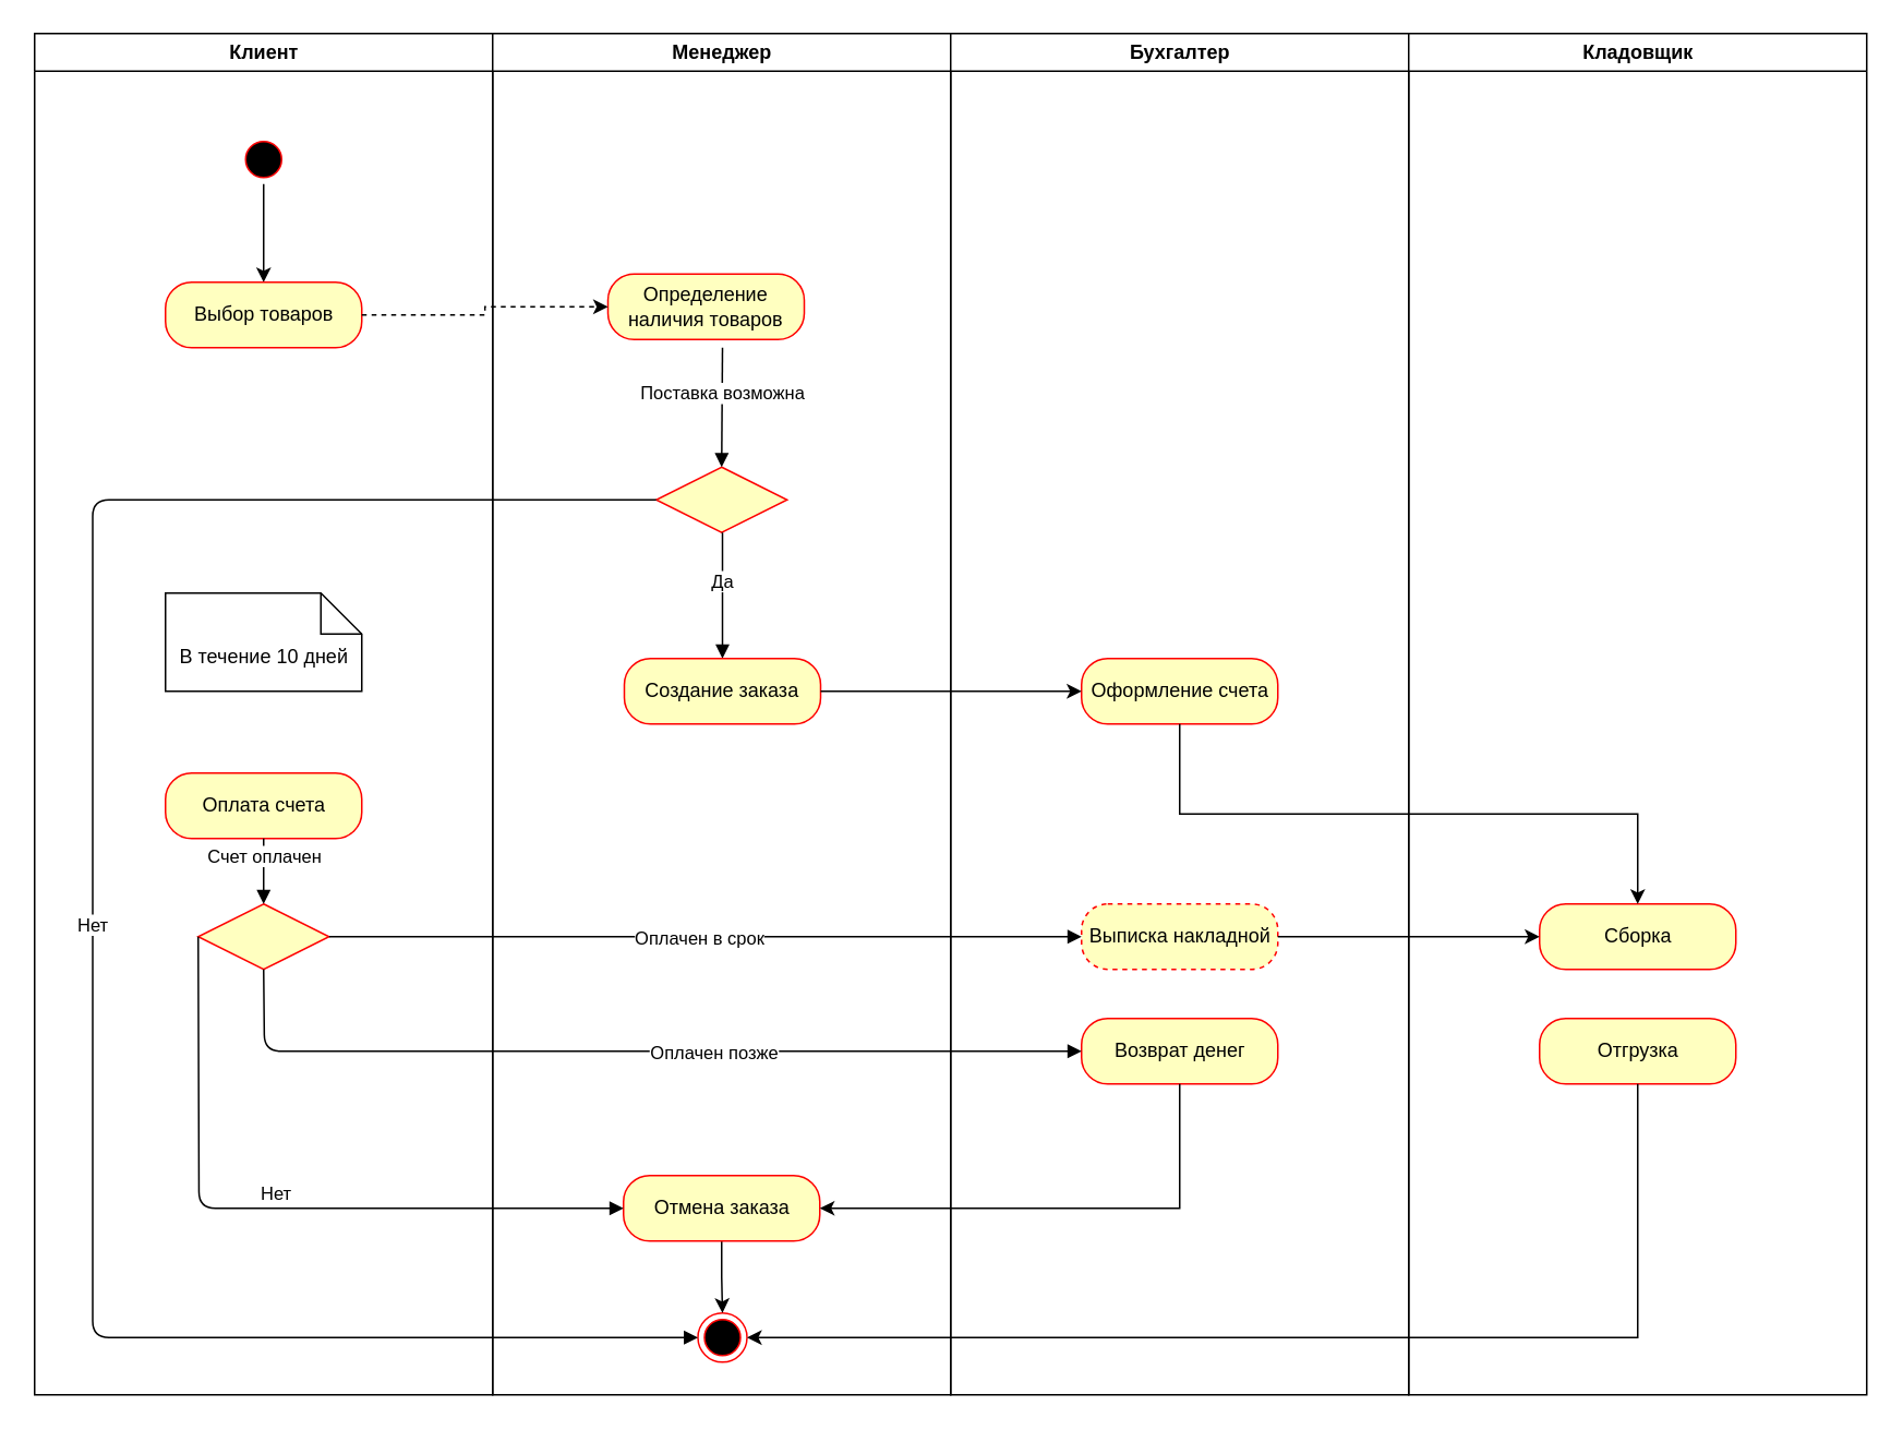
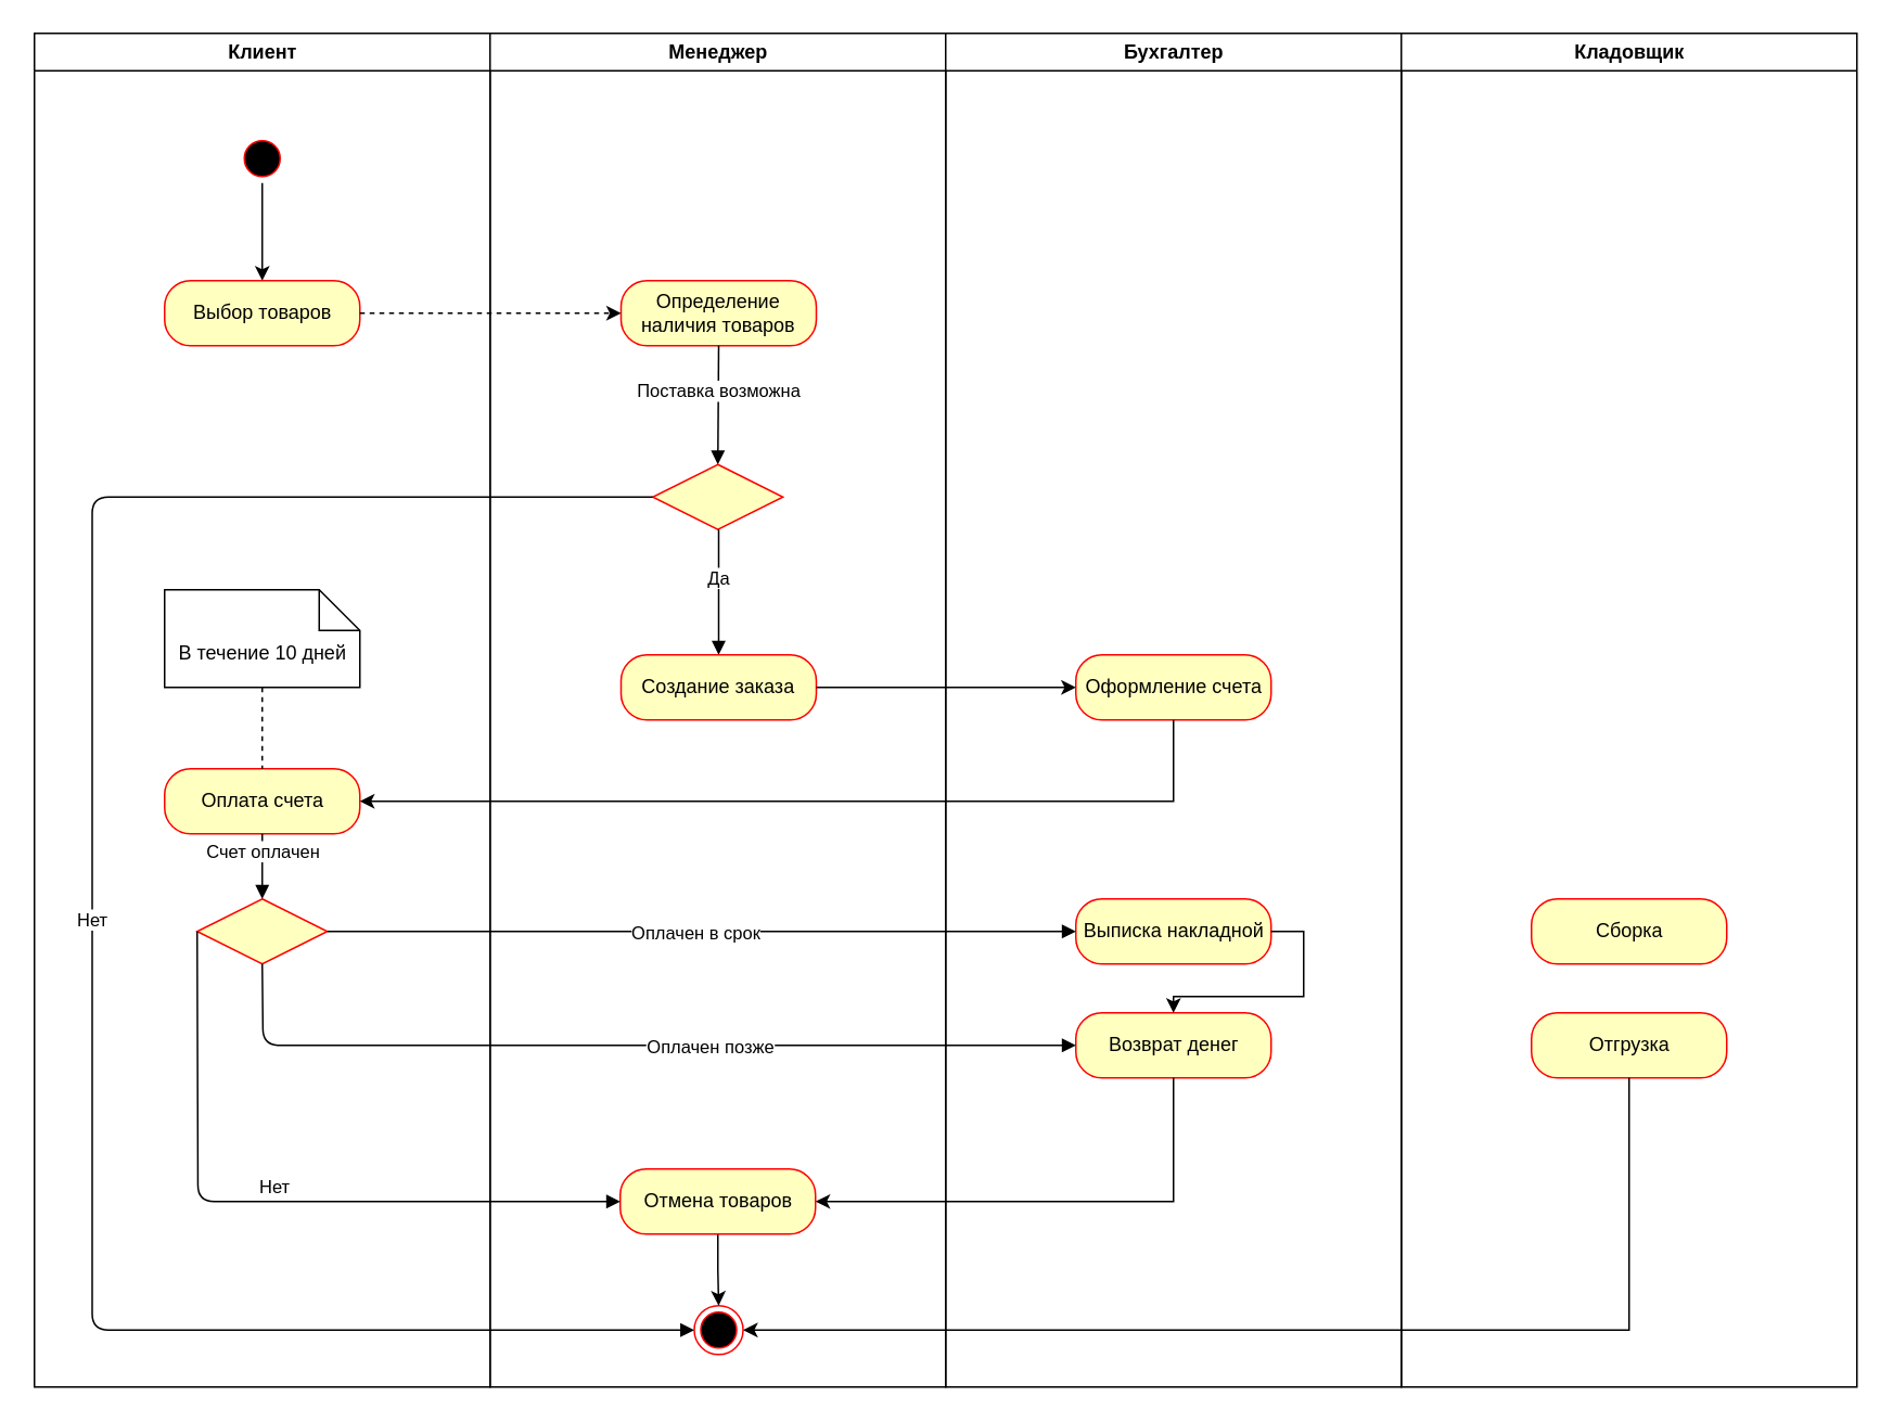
  <mxCell id="0" />
  <mxCell id="1" parent="0" />
  <mxCell id="2" value="Клиент" style="swimlane;whiteSpace=wrap;startSize=23;" parent="1" vertex="1"><mxGeometry x="20.5" y="20" width="280" height="832" as="geometry"><mxRectangle x="164.5" y="128" width="80" height="23" as="alternateBounds" /></mxGeometry></mxCell>
  <mxCell id="3" style="edgeStyle=orthogonalEdgeStyle;rounded=0;orthogonalLoop=1;jettySize=auto;html=1;exitX=0.5;exitY=1;exitDx=0;exitDy=0;entryX=0.5;entryY=0;entryDx=0;entryDy=0;" edge="1" parent="2" source="4" target="5"><mxGeometry relative="1" as="geometry" /></mxCell>
  <mxCell id="4" value="" style="ellipse;html=1;shape=startState;fillColor=#000000;strokeColor=#ff0000;" vertex="1" parent="2"><mxGeometry x="125" y="62" width="30" height="30" as="geometry" /></mxCell>
  <mxCell id="5" value="Выбор товаров" style="rounded=1;whiteSpace=wrap;html=1;arcSize=40;fontColor=#000000;fillColor=#ffffc0;strokeColor=#ff0000;" vertex="1" parent="2"><mxGeometry x="80" y="152" width="120" height="40" as="geometry" /></mxCell>
  <mxCell id="6" value="Оплата счета" style="rounded=1;whiteSpace=wrap;html=1;arcSize=40;fontColor=#000000;fillColor=#ffffc0;strokeColor=#ff0000;" vertex="1" parent="2"><mxGeometry x="80" y="452" width="120" height="40" as="geometry" /></mxCell>
  <mxCell id="7" value="" style="rhombus;whiteSpace=wrap;html=1;fillColor=#ffffc0;strokeColor=#ff0000;" vertex="1" parent="2"><mxGeometry x="100" y="532" width="80" height="40" as="geometry" /></mxCell>
  <mxCell id="8" value="Счет оплачен" style="html=1;verticalAlign=bottom;endArrow=block;exitX=0.5;exitY=1;exitDx=0;exitDy=0;entryX=0.5;entryY=0;entryDx=0;entryDy=0;" edge="1" parent="2" source="6" target="7"><mxGeometry width="80" relative="1" as="geometry"><mxPoint x="145.5" y="512" as="sourcePoint" /><mxPoint x="225.5" y="512" as="targetPoint" /></mxGeometry></mxCell>
+ <mxCell id="9" style="edgeStyle=orthogonalEdgeStyle;rounded=0;orthogonalLoop=1;jettySize=auto;html=1;exitX=0.5;exitY=1;exitDx=0;exitDy=0;exitPerimeter=0;entryX=0.5;entryY=0;entryDx=0;entryDy=0;dashed=1;endArrow=none;endFill=0;" edge="1" parent="2" source="10" target="6"><mxGeometry relative="1" as="geometry" /></mxCell>
  <mxCell id="10" value="В течение 10 дней" style="shape=note2;boundedLbl=1;whiteSpace=wrap;html=1;size=25;verticalAlign=top;align=center;" vertex="1" parent="2"><mxGeometry x="80" y="342" width="120" height="60" as="geometry" /></mxCell>
  <mxCell id="11" value="Менеджер" style="swimlane;whiteSpace=wrap;startSize=23;" parent="1" vertex="1"><mxGeometry x="300.5" y="20" width="280" height="832" as="geometry"><mxRectangle x="444.5" y="128" width="80" height="23" as="alternateBounds" /></mxGeometry></mxCell>
- <mxCell id="12" value="Определение наличия товаров" style="rounded=1;whiteSpace=wrap;html=1;arcSize=40;fontColor=#000000;fillColor=#ffffc0;strokeColor=#ff0000;" vertex="1" parent="11"><mxGeometry x="70.5" y="147" width="120" height="40" as="geometry" /></mxCell>
+ <mxCell id="12" value="Определение наличия товаров" style="rounded=1;whiteSpace=wrap;html=1;arcSize=40;fontColor=#000000;fillColor=#ffffc0;strokeColor=#ff0000;" vertex="1" parent="11"><mxGeometry x="80.5" y="152" width="120" height="40" as="geometry" /></mxCell>
  <mxCell id="13" value="" style="rhombus;whiteSpace=wrap;html=1;fillColor=#ffffc0;strokeColor=#ff0000;" vertex="1" parent="11"><mxGeometry x="100" y="265" width="80" height="40" as="geometry" /></mxCell>
  <mxCell id="14" value="Поставка возможна" style="html=1;verticalAlign=bottom;endArrow=block;entryX=0.5;entryY=0;entryDx=0;entryDy=0;" edge="1" parent="11" target="13"><mxGeometry width="80" relative="1" as="geometry"><mxPoint x="140.5" y="192" as="sourcePoint" /><mxPoint x="140.5" y="262" as="targetPoint" /></mxGeometry></mxCell>
  <mxCell id="15" value="Да" style="html=1;verticalAlign=bottom;endArrow=block;entryX=0.5;entryY=0;entryDx=0;entryDy=0;" edge="1" parent="11" target="16"><mxGeometry width="80" relative="1" as="geometry"><mxPoint x="140.5" y="305" as="sourcePoint" /><mxPoint x="140.5" y="375" as="targetPoint" /></mxGeometry></mxCell>
  <mxCell id="16" value="Создание заказа" style="rounded=1;whiteSpace=wrap;html=1;arcSize=40;fontColor=#000000;fillColor=#ffffc0;strokeColor=#ff0000;" vertex="1" parent="11"><mxGeometry x="80.5" y="382" width="120" height="40" as="geometry" /></mxCell>
  <mxCell id="17" value="" style="ellipse;html=1;shape=endState;fillColor=#000000;strokeColor=#ff0000;" vertex="1" parent="11"><mxGeometry x="125.5" y="782" width="30" height="30" as="geometry" /></mxCell>
  <mxCell id="18" style="edgeStyle=orthogonalEdgeStyle;rounded=0;orthogonalLoop=1;jettySize=auto;html=1;exitX=0.5;exitY=1;exitDx=0;exitDy=0;entryX=0.5;entryY=0;entryDx=0;entryDy=0;" edge="1" parent="11" source="19" target="17"><mxGeometry relative="1" as="geometry" /></mxCell>
- <mxCell id="19" value="Отмена заказа" style="rounded=1;whiteSpace=wrap;html=1;arcSize=40;fontColor=#000000;fillColor=#ffffc0;strokeColor=#ff0000;" vertex="1" parent="11"><mxGeometry x="80" y="698" width="120" height="40" as="geometry" /></mxCell>
+ <mxCell id="19" value="Отмена товаров" style="rounded=1;whiteSpace=wrap;html=1;arcSize=40;fontColor=#000000;fillColor=#ffffc0;strokeColor=#ff0000;" vertex="1" parent="11"><mxGeometry x="80" y="698" width="120" height="40" as="geometry" /></mxCell>
  <mxCell id="20" value="Нет" style="html=1;verticalAlign=bottom;endArrow=block;entryX=0;entryY=0.5;entryDx=0;entryDy=0;exitX=0;exitY=0.5;exitDx=0;exitDy=0;" edge="1" parent="11" source="13" target="17"><mxGeometry width="80" relative="1" as="geometry"><mxPoint x="-174.5" y="672" as="sourcePoint" /><mxPoint x="-94.5" y="672" as="targetPoint" /><Array as="points"><mxPoint x="-244.5" y="285" /><mxPoint x="-244.5" y="552" /><mxPoint x="-244.5" y="797" /></Array></mxGeometry></mxCell>
  <mxCell id="21" value="Бухгалтер" style="swimlane;whiteSpace=wrap" parent="1" vertex="1"><mxGeometry x="580.5" y="20" width="280" height="832" as="geometry"><mxRectangle x="724.5" y="128" width="80" height="23" as="alternateBounds" /></mxGeometry></mxCell>
  <mxCell id="22" value="Оформление счета" style="rounded=1;whiteSpace=wrap;html=1;arcSize=40;fontColor=#000000;fillColor=#ffffc0;strokeColor=#ff0000;" vertex="1" parent="21"><mxGeometry x="80" y="382" width="120" height="40" as="geometry" /></mxCell>
- <mxCell id="23" value="Выписка накладной" style="rounded=1;whiteSpace=wrap;html=1;arcSize=40;fontColor=#000000;fillColor=#ffffc0;strokeColor=#ff0000;dashed=1;" vertex="1" parent="21"><mxGeometry x="80" y="532" width="120" height="40" as="geometry" /></mxCell>
+ <mxCell id="23" value="Выписка накладной" style="rounded=1;whiteSpace=wrap;html=1;arcSize=40;fontColor=#000000;fillColor=#ffffc0;strokeColor=#ff0000;" vertex="1" parent="21"><mxGeometry x="80" y="532" width="120" height="40" as="geometry" /></mxCell>
  <mxCell id="24" value="Возврат денег" style="rounded=1;whiteSpace=wrap;html=1;arcSize=40;fontColor=#000000;fillColor=#ffffc0;strokeColor=#ff0000;" vertex="1" parent="21"><mxGeometry x="80" y="602" width="120" height="40" as="geometry" /></mxCell>
  <mxCell id="25" value="Кладовщик" style="swimlane;whiteSpace=wrap" vertex="1" parent="1"><mxGeometry x="860.5" y="20" width="280" height="832" as="geometry"><mxRectangle x="724.5" y="128" width="80" height="23" as="alternateBounds" /></mxGeometry></mxCell>
  <mxCell id="26" value="Сборка" style="rounded=1;whiteSpace=wrap;html=1;arcSize=40;fontColor=#000000;fillColor=#ffffc0;strokeColor=#ff0000;" vertex="1" parent="25"><mxGeometry x="80" y="532" width="120" height="40" as="geometry" /></mxCell>
  <mxCell id="27" value="Отгрузка" style="rounded=1;whiteSpace=wrap;html=1;arcSize=40;fontColor=#000000;fillColor=#ffffc0;strokeColor=#ff0000;" vertex="1" parent="25"><mxGeometry x="80" y="602" width="120" height="40" as="geometry" /></mxCell>
  <mxCell id="28" style="edgeStyle=orthogonalEdgeStyle;rounded=0;orthogonalLoop=1;jettySize=auto;html=1;exitX=1;exitY=0.5;exitDx=0;exitDy=0;entryX=0;entryY=0.5;entryDx=0;entryDy=0;dashed=1;" edge="1" parent="1" source="5" target="12"><mxGeometry relative="1" as="geometry" /></mxCell>
  <mxCell id="29" style="edgeStyle=orthogonalEdgeStyle;rounded=0;orthogonalLoop=1;jettySize=auto;html=1;exitX=1;exitY=0.5;exitDx=0;exitDy=0;entryX=0;entryY=0.5;entryDx=0;entryDy=0;" edge="1" parent="1" source="16" target="22"><mxGeometry relative="1" as="geometry" /></mxCell>
- <mxCell id="30" style="edgeStyle=orthogonalEdgeStyle;rounded=0;orthogonalLoop=1;jettySize=auto;html=1;exitX=0.5;exitY=1;exitDx=0;exitDy=0;" edge="1" parent="1" source="22" target="26"><mxGeometry relative="1" as="geometry" /></mxCell>
- <mxCell id="31" style="edgeStyle=orthogonalEdgeStyle;rounded=0;orthogonalLoop=1;jettySize=auto;html=1;exitX=1;exitY=0.5;exitDx=0;exitDy=0;entryX=0;entryY=0.5;entryDx=0;entryDy=0;" edge="1" parent="1" source="23" target="26"><mxGeometry relative="1" as="geometry" /></mxCell>
+ <mxCell id="30" style="edgeStyle=orthogonalEdgeStyle;rounded=0;orthogonalLoop=1;jettySize=auto;html=1;exitX=0.5;exitY=1;exitDx=0;exitDy=0;entryX=1;entryY=0.5;entryDx=0;entryDy=0;" edge="1" parent="1" source="22" target="6"><mxGeometry relative="1" as="geometry" /></mxCell>
+ <mxCell id="31" style="edgeStyle=orthogonalEdgeStyle;rounded=0;orthogonalLoop=1;jettySize=auto;html=1;exitX=1;exitY=0.5;exitDx=0;exitDy=0;" edge="1" parent="1" source="23" target="24"><mxGeometry relative="1" as="geometry" /></mxCell>
  <mxCell id="32" value="Оплачен в срок" style="html=1;verticalAlign=bottom;endArrow=block;exitX=1;exitY=0.5;exitDx=0;exitDy=0;entryX=0;entryY=0.5;entryDx=0;entryDy=0;" edge="1" parent="1" source="7" target="23"><mxGeometry x="-0.02" y="-10" width="80" relative="1" as="geometry"><mxPoint x="356" y="592" as="sourcePoint" /><mxPoint x="436" y="592" as="targetPoint" /><mxPoint x="1" as="offset" /></mxGeometry></mxCell>
  <mxCell id="33" value="Оплачен позже" style="html=1;verticalAlign=bottom;endArrow=block;exitX=0.5;exitY=1;exitDx=0;exitDy=0;entryX=0;entryY=0.5;entryDx=0;entryDy=0;" edge="1" parent="1" source="7" target="24"><mxGeometry x="0.183" y="-10" width="80" relative="1" as="geometry"><mxPoint x="416" y="642" as="sourcePoint" /><mxPoint x="496" y="642" as="targetPoint" /><Array as="points"><mxPoint x="161" y="642" /></Array><mxPoint as="offset" /></mxGeometry></mxCell>
  <mxCell id="34" style="edgeStyle=orthogonalEdgeStyle;rounded=0;orthogonalLoop=1;jettySize=auto;html=1;exitX=0.5;exitY=1;exitDx=0;exitDy=0;entryX=1;entryY=0.5;entryDx=0;entryDy=0;" edge="1" parent="1" source="27" target="17"><mxGeometry relative="1" as="geometry" /></mxCell>
  <mxCell id="35" style="edgeStyle=orthogonalEdgeStyle;rounded=0;orthogonalLoop=1;jettySize=auto;html=1;exitX=0.5;exitY=1;exitDx=0;exitDy=0;entryX=1;entryY=0.5;entryDx=0;entryDy=0;" edge="1" parent="1" source="24" target="19"><mxGeometry relative="1" as="geometry" /></mxCell>
  <mxCell id="36" value="Нет" style="html=1;verticalAlign=bottom;endArrow=block;entryX=0;entryY=0.5;entryDx=0;entryDy=0;exitX=0;exitY=0.5;exitDx=0;exitDy=0;" edge="1" parent="1" source="7" target="19"><mxGeometry width="80" relative="1" as="geometry"><mxPoint x="126" y="792" as="sourcePoint" /><mxPoint x="206" y="792" as="targetPoint" /><Array as="points"><mxPoint x="121" y="738" /></Array></mxGeometry></mxCell>
